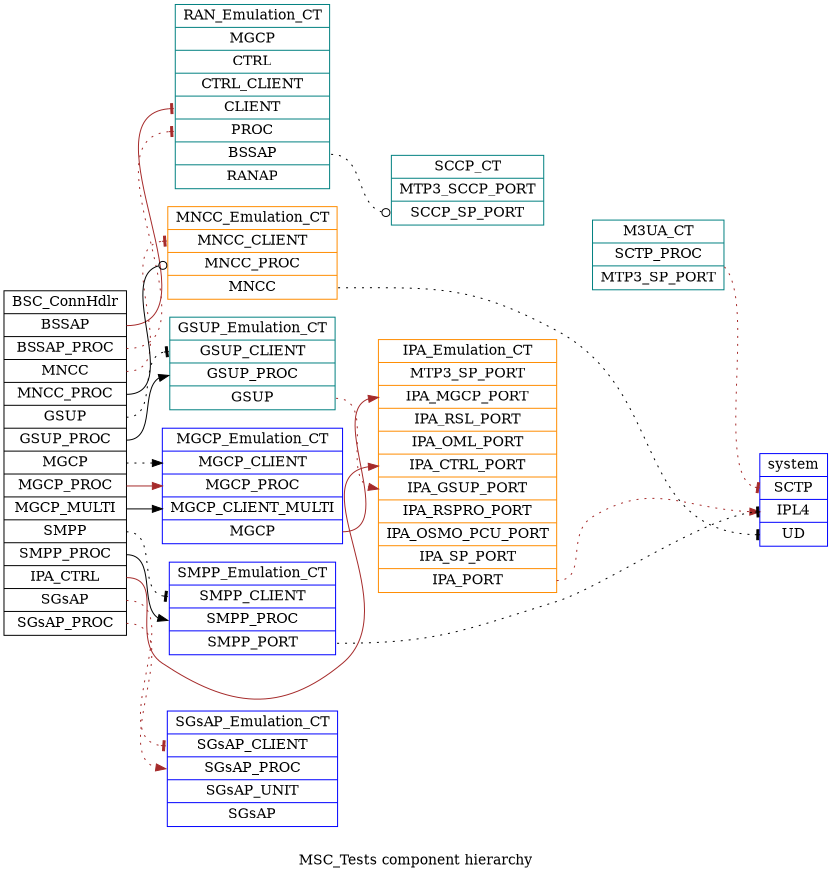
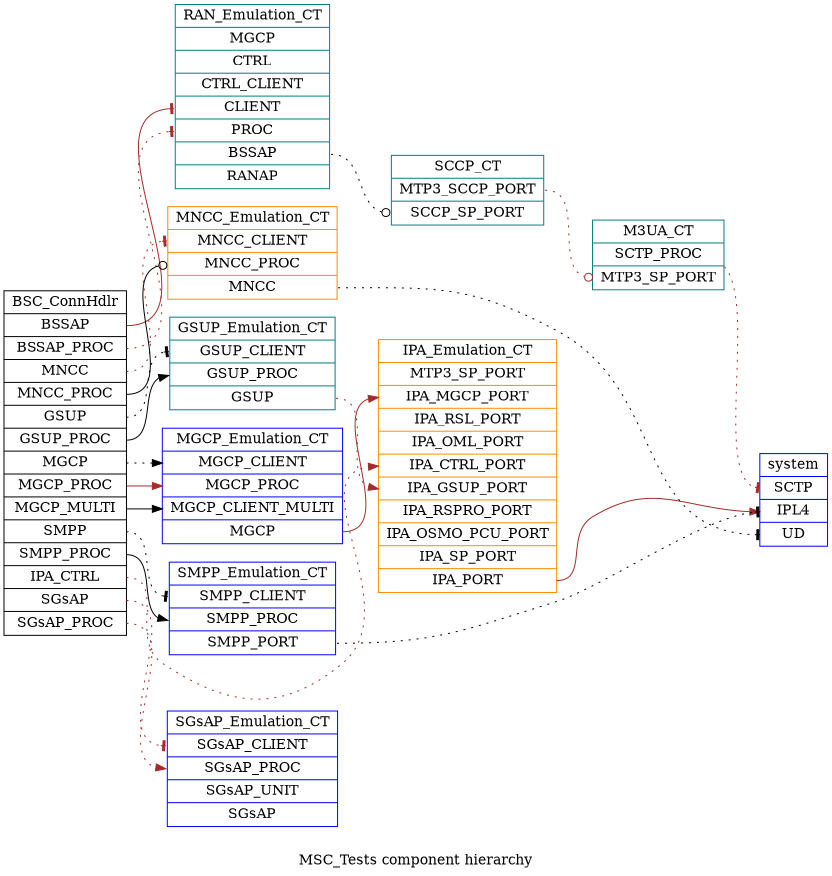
  digraph {
    label="MSC_Tests component hierarchy"
    rankdir=LR
    node [color=teal shape=record]
    edge [arrowhead=normal color=brown headport=IPL4 style=dotted tailport=BSSAP]
    n1 [color=black label="<f0> BSC_ConnHdlr | <BSSAP> BSSAP | <BSSAP_PROC> BSSAP_PROC | <MNCC> MNCC | <MNCC_PROC> MNCC_PROC | <GSUP> GSUP | <GSUP_PROC> GSUP_PROC | <MGCP> MGCP | <MGCP_PROC> MGCP_PROC | <MGCP_MULTI> MGCP_MULTI | <SMPP> SMPP | <SMPP_PROC> SMPP_PROC | <IPA_CTRL> IPA_CTRL | <SGsAP> SGsAP | <SGsAP_PROC> SGsAP_PROC"]
    n2 [label="<f0> RAN_Emulation_CT | <MGCP> MGCP | <CTRL> CTRL | <CTRL_CLIENT> CTRL_CLIENT | <CLIENT> CLIENT | <PROC> PROC | <BSSAP> BSSAP | <RANAP> RANAP"]
    n3 [color=darkorange label="<f0> IPA_Emulation_CT | <MTP3_SP_PORT> MTP3_SP_PORT | <IPA_MGCP_PORT> IPA_MGCP_PORT | <IPA_RSL_PORT> IPA_RSL_PORT | <IPA_OML_PORT> IPA_OML_PORT | <IPA_CTRL_PORT> IPA_CTRL_PORT | <IPA_GSUP_PORT> IPA_GSUP_PORT | <IPA_RSPRO_PORT> IPA_RSPRO_PORT | <IPA_OSMO_PCU_PORT> IPA_OSMO_PCU_PORT | <IPA_SP_PORT> IPA_SP_PORT | <IPA_PORT> IPA_PORT"]
    n4 [color=darkorange label="<f0> MNCC_Emulation_CT | <MNCC_CLIENT> MNCC_CLIENT | <MNCC_PROC> MNCC_PROC | <MNCC> MNCC"]
    n5 [label="<f0> GSUP_Emulation_CT | <GSUP_CLIENT> GSUP_CLIENT | <GSUP_PROC> GSUP_PROC | <GSUP> GSUP"]
    n6 [color=blue label="<f0> MGCP_Emulation_CT | <MGCP_CLIENT> MGCP_CLIENT | <MGCP_PROC> MGCP_PROC | <MGCP_CLIENT_MULTI> MGCP_CLIENT_MULTI | <MGCP> MGCP"]
    n7 [color=blue label="<f0> SMPP_Emulation_CT | <SMPP_CLIENT> SMPP_CLIENT | <SMPP_PROC> SMPP_PROC | <SMPP_PORT> SMPP_PORT"]
    n8 [color=blue label="<f0> SGsAP_Emulation_CT | <SGsAP_CLIENT> SGsAP_CLIENT | <SGsAP_PROC> SGsAP_PROC | <SGsAP_UNIT> SGsAP_UNIT | <SGsAP> SGsAP"]
    n9 [label="<f0> SCCP_CT | <MTP3_SCCP_PORT> MTP3_SCCP_PORT | <SCCP_SP_PORT> SCCP_SP_PORT"]
    n10 [color=blue label="<f0> system | <SCTP> SCTP | <IPL4> IPL4 | <UD> UD"]
    n11 [label="<f0> M3UA_CT | <STCP_PORT> SCTP_PROC | <MTP3_SP_PORT> MTP3_SP_PORT"]
    n1 -> n2 [arrowhead=tee headport=CLIENT style=solid]
    n1 -> n2 [arrowhead=tee headport=PROC tailport=BSSAP_PROC]
-   n1 -> n3 [headport=IPA_CTRL_PORT style=solid tailport=IPA_CTRL]
+   n1 -> n3 [headport=IPA_CTRL_PORT tailport=IPA_CTRL]
    n1 -> n4 [arrowhead=tee headport=MNCC_CLIENT tailport=MNCC]
    n1 -> n4 [arrowhead=odot color=black headport=MNCC_PROC style=solid tailport=MNCC_PROC]
    n1 -> n5 [arrowhead=tee color=black headport=GSUP_CLIENT tailport=GSUP]
    n1 -> n5 [color=black headport=GSUP_PROC style=solid tailport=GSUP_PROC]
    n1 -> n6 [color=black headport=MGCP_CLIENT tailport=MGCP]
    n1 -> n6 [headport=MGCP_PROC style=solid tailport=MGCP_PROC]
    n1 -> n6 [color=black headport=MGCP_CLIENT_MULTI style=solid tailport=MGCP_MULTI]
    n1 -> n7 [arrowhead=tee color=black headport=SMPP_CLIENT tailport=SMPP]
    n1 -> n7 [color=black headport=SMPP_PROC style=solid tailport=SMPP_PROC]
    n1 -> n8 [arrowhead=tee headport=SGsAP_CLIENT tailport=SGsAP]
    n1 -> n8 [headport=SGsAP_PROC tailport=SGsAP_PROC]
    n2 -> n9 [arrowhead=odot color=black headport=SCCP_SP_PORT]
-   n3 -> n10 [tailport=IPA_PORT]
+   n3 -> n10 [style=solid tailport=IPA_PORT]
    n4 -> n10 [arrowhead=tee color=black headport=UD tailport=MNCC]
    n5 -> n3 [headport=IPA_GSUP_PORT tailport=GSUP]
    n6 -> n3 [headport=IPA_MGCP_PORT style=solid tailport=MGCP]
    n7 -> n10 [arrowhead=tee color=black tailport=SMPP_PORT]
+   n9 -> n11 [arrowhead=odot headport=MTP3_SP_PORT tailport=MTP3_SCCP_PORT]
    n11 -> n10 [arrowhead=tee headport=SCTP tailport=SCTP_PORT]
  }
